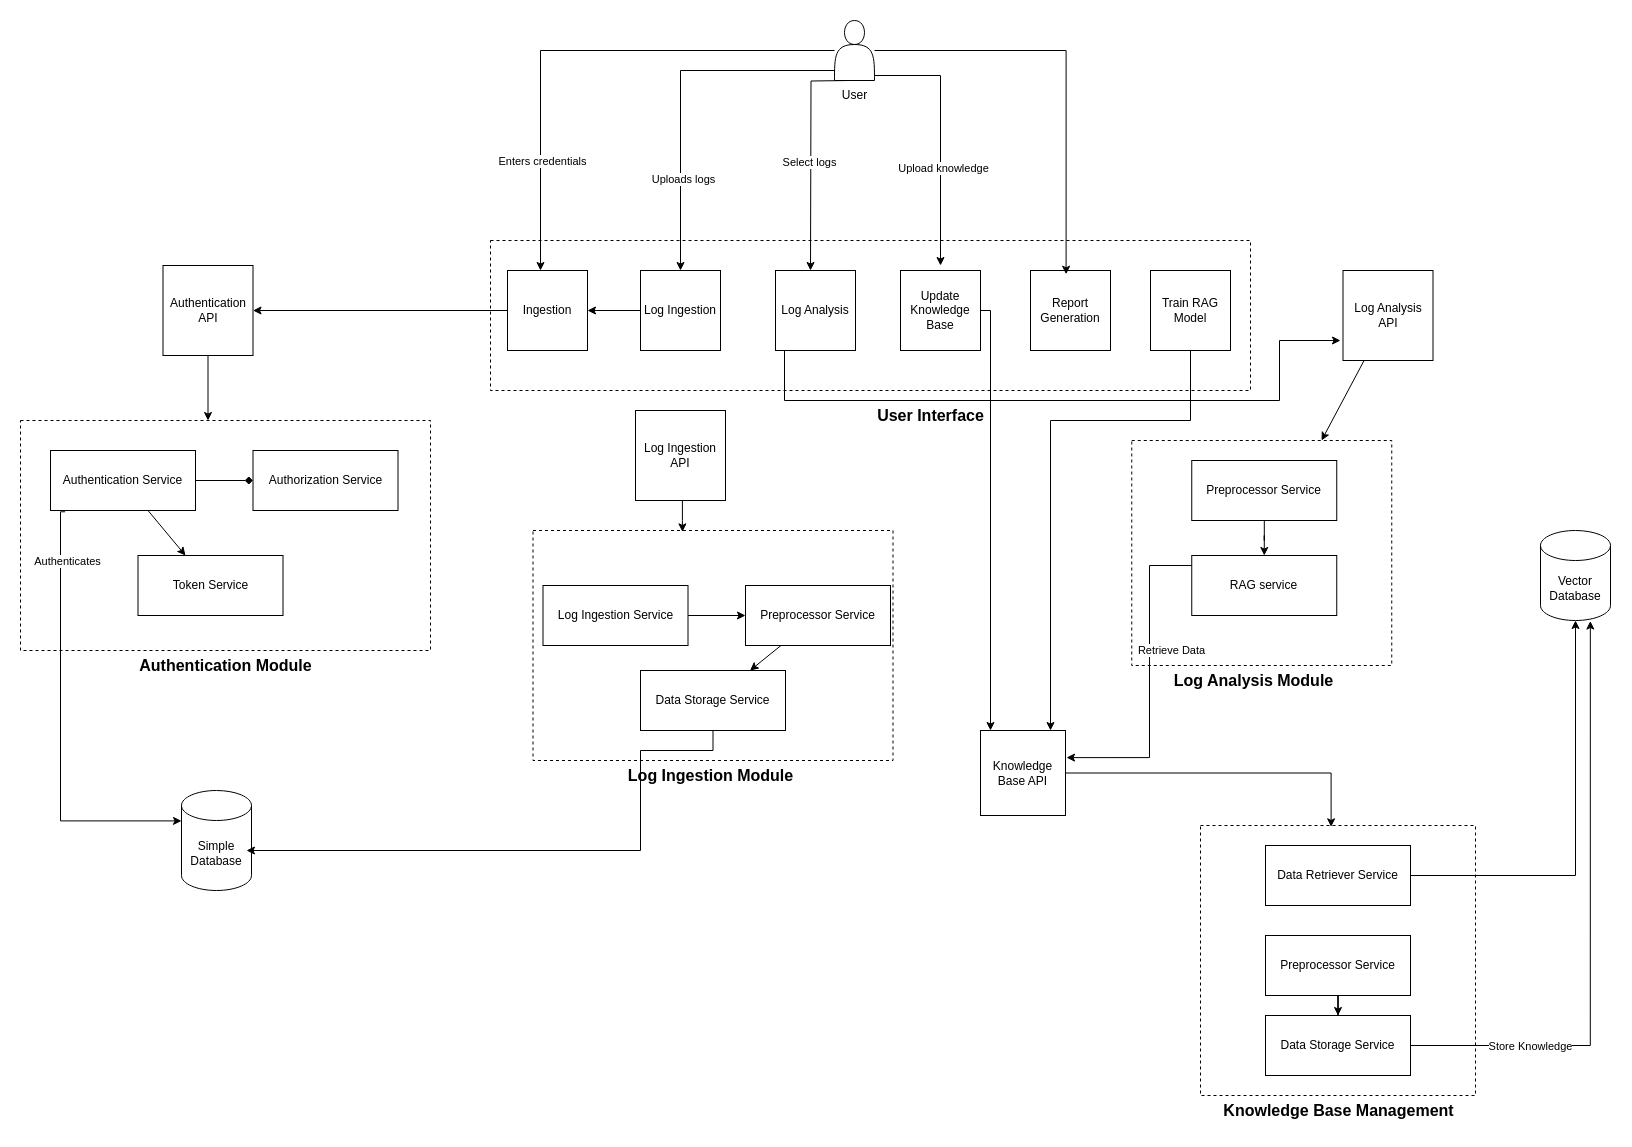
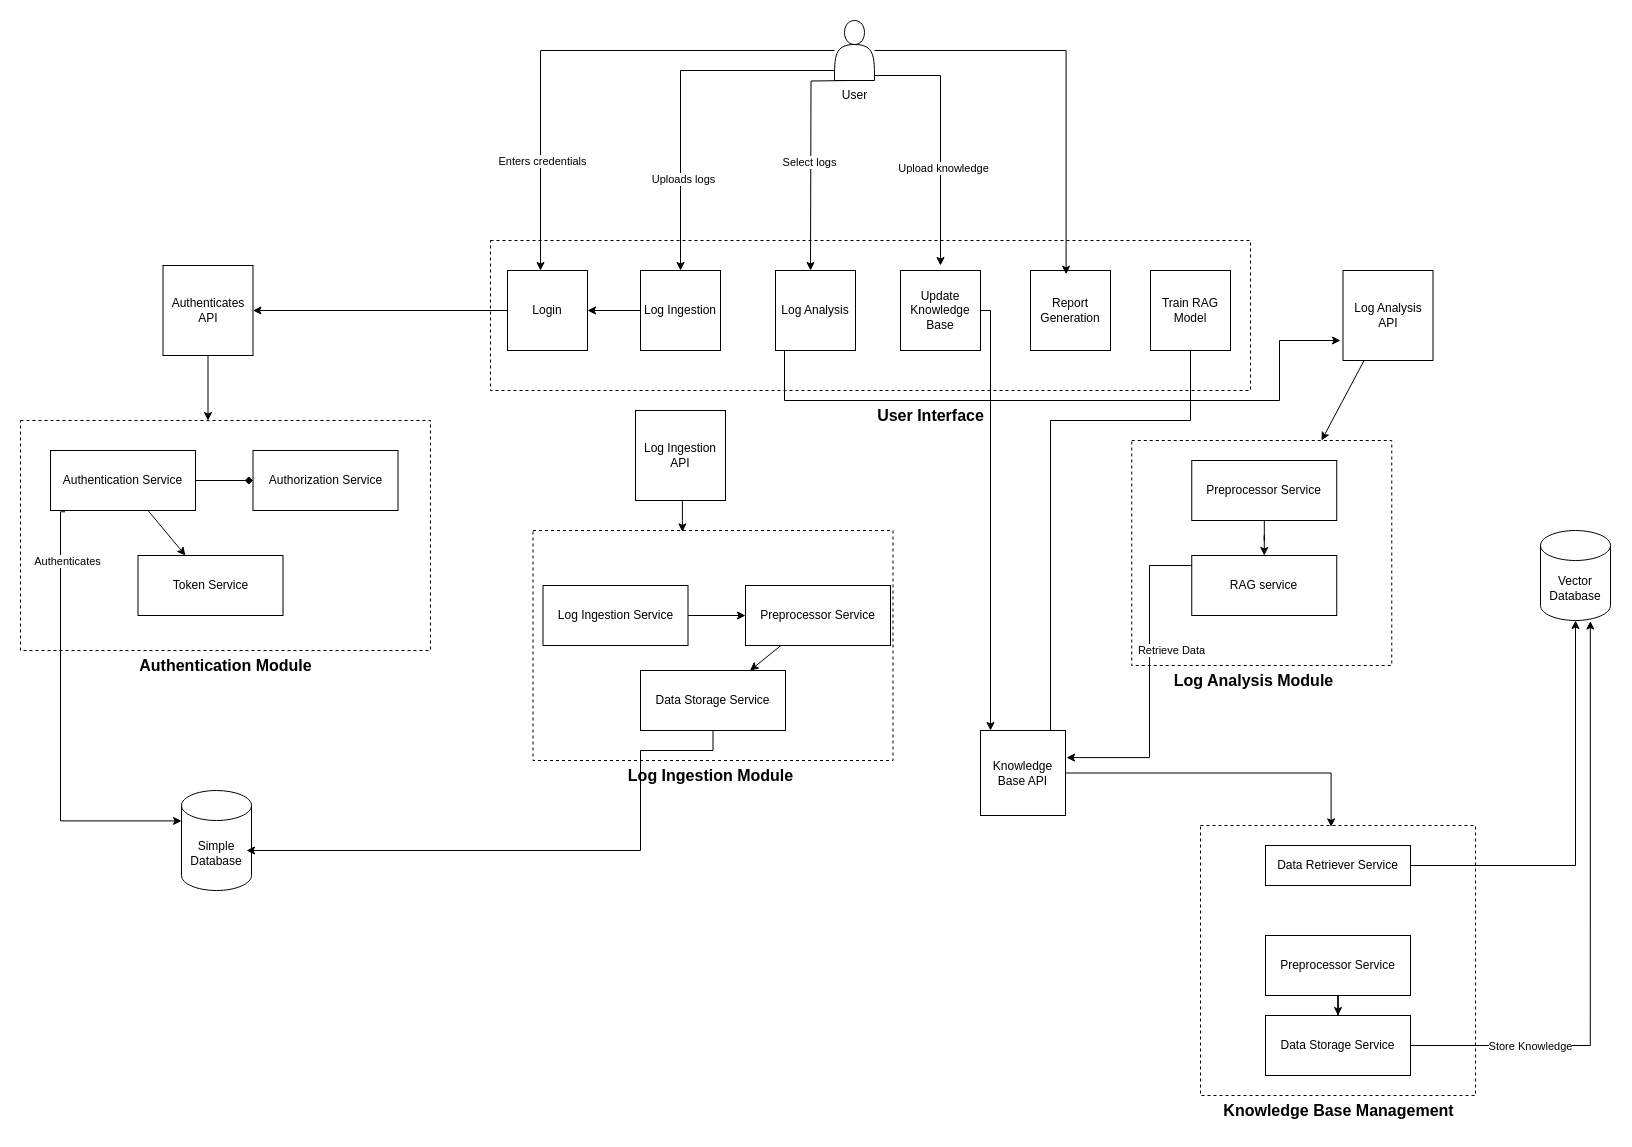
  <mxCell id="0" />
  <mxCell id="1" parent="0" />
  <mxCell id="2" value="" style="rounded=0;whiteSpace=wrap;html=1;dashed=1;" parent="1" vertex="1"><mxGeometry x="490" y="240" width="760" height="150" as="geometry" /></mxCell>
  <mxCell id="3" value="" style="rounded=0;whiteSpace=wrap;html=1;dashed=1;" parent="1" vertex="1"><mxGeometry x="20" y="420" width="410" height="230" as="geometry" /></mxCell>
  <mxCell id="4" style="edgeStyle=orthogonalEdgeStyle;rounded=0;orthogonalLoop=1;jettySize=auto;html=1;" parent="1" edge="1"><mxGeometry relative="1" as="geometry"><mxPoint x="849" y="80" as="sourcePoint" /><mxPoint x="810" y="270" as="targetPoint" /></mxGeometry></mxCell>
  <mxCell id="5" value="Select logs" style="edgeLabel;html=1;align=center;verticalAlign=middle;resizable=0;points=[];" vertex="1" connectable="0" parent="4"><mxGeometry x="0.054" y="-2" relative="1" as="geometry"><mxPoint as="offset" /></mxGeometry></mxCell>
  <mxCell id="6" style="edgeStyle=orthogonalEdgeStyle;rounded=0;orthogonalLoop=1;jettySize=auto;html=1;" edge="1" parent="1"><mxGeometry relative="1" as="geometry"><mxPoint x="874" y="75" as="sourcePoint" /><mxPoint x="940" y="265" as="targetPoint" /><Array as="points"><mxPoint x="940" y="75" /></Array></mxGeometry></mxCell>
  <mxCell id="7" value="Upload knowledge" style="edgeLabel;html=1;align=center;verticalAlign=middle;resizable=0;points=[];" vertex="1" connectable="0" parent="6"><mxGeometry x="0.231" y="2" relative="1" as="geometry"><mxPoint as="offset" /></mxGeometry></mxCell>
  <mxCell id="8" value="" style="shape=actor;whiteSpace=wrap;html=1;" parent="1" vertex="1"><mxGeometry x="834" y="20" width="40" height="60" as="geometry" /></mxCell>
  <mxCell id="9" value="User" style="text;html=1;align=center;verticalAlign=middle;resizable=0;points=[];autosize=1;strokeColor=none;fillColor=none;" parent="1" vertex="1"><mxGeometry x="829" y="80" width="50" height="30" as="geometry" /></mxCell>
  <mxCell id="10" value="&lt;b&gt;&lt;font style=&quot;font-size: 16px;&quot;&gt;Authentication Module&lt;/font&gt;&lt;/b&gt;" style="text;html=1;align=center;verticalAlign=middle;resizable=0;points=[];autosize=1;strokeColor=none;fillColor=none;" parent="1" vertex="1"><mxGeometry x="125" y="650" width="200" height="30" as="geometry" /></mxCell>
  <mxCell id="11" style="edgeStyle=orthogonalEdgeStyle;rounded=0;orthogonalLoop=1;jettySize=auto;html=1;" parent="1" source="12" target="3" edge="1"><mxGeometry relative="1" as="geometry"><Array as="points"><mxPoint x="210" y="320" /></Array></mxGeometry></mxCell>
- <mxCell id="12" value="Authentication API" style="whiteSpace=wrap;html=1;aspect=fixed;" parent="1" vertex="1"><mxGeometry x="162.5" y="265" width="90" height="90" as="geometry" /></mxCell>
+ <mxCell id="12" value="Authenticates API" style="whiteSpace=wrap;html=1;aspect=fixed;" parent="1" vertex="1"><mxGeometry x="162.5" y="265" width="90" height="90" as="geometry" /></mxCell>
  <mxCell id="13" value="Authorization Service" style="rounded=0;whiteSpace=wrap;html=1;" parent="1" vertex="1"><mxGeometry x="252.5" y="450" width="145" height="60" as="geometry" /></mxCell>
  <mxCell id="14" style="edgeStyle=orthogonalEdgeStyle;rounded=0;orthogonalLoop=1;jettySize=auto;html=1;endArrow=diamond;" parent="1" source="18" target="13" edge="1"><mxGeometry relative="1" as="geometry" /></mxCell>
  <mxCell id="15" style="edgeStyle=orthogonalEdgeStyle;rounded=0;orthogonalLoop=1;jettySize=auto;html=1;entryX=0;entryY=0;entryDx=0;entryDy=32.5;entryPerimeter=0;exitX=0.101;exitY=1.021;exitDx=0;exitDy=0;exitPerimeter=0;" parent="1" edge="1" source="18"><mxGeometry relative="1" as="geometry"><mxPoint x="60" y="390" as="sourcePoint" /><mxPoint x="181" y="820.4" as="targetPoint" /><Array as="points"><mxPoint x="60" y="511" /><mxPoint x="60" y="820" /></Array></mxGeometry></mxCell>
  <mxCell id="16" value="Authenticates" style="edgeLabel;html=1;align=center;verticalAlign=middle;resizable=0;points=[];" parent="15" vertex="1" connectable="0"><mxGeometry x="-0.386" y="-1" relative="1" as="geometry"><mxPoint x="7" y="-79" as="offset" /></mxGeometry></mxCell>
  <mxCell id="17" style="rounded=0;orthogonalLoop=1;jettySize=auto;html=1;" parent="1" source="18" target="19" edge="1"><mxGeometry relative="1" as="geometry" /></mxCell>
  <mxCell id="18" value="Authentication Service" style="rounded=0;whiteSpace=wrap;html=1;" parent="1" vertex="1"><mxGeometry x="50" y="450" width="145" height="60" as="geometry" /></mxCell>
  <mxCell id="19" value="Token Service" style="rounded=0;whiteSpace=wrap;html=1;" parent="1" vertex="1"><mxGeometry x="137.5" y="555" width="145" height="60" as="geometry" /></mxCell>
  <mxCell id="20" value="Simple Database" style="shape=cylinder3;whiteSpace=wrap;html=1;boundedLbl=1;backgroundOutline=1;size=15;" parent="1" vertex="1"><mxGeometry x="181" y="790" width="70" height="100" as="geometry" /></mxCell>
  <mxCell id="21" style="edgeStyle=orthogonalEdgeStyle;rounded=0;orthogonalLoop=1;jettySize=auto;html=1;" parent="1" source="22" target="24" edge="1"><mxGeometry relative="1" as="geometry" /></mxCell>
  <mxCell id="22" value="Log Ingestion" style="whiteSpace=wrap;html=1;aspect=fixed;" parent="1" vertex="1"><mxGeometry x="640" y="270" width="80" height="80" as="geometry" /></mxCell>
  <mxCell id="23" style="edgeStyle=orthogonalEdgeStyle;rounded=0;orthogonalLoop=1;jettySize=auto;html=1;entryX=1;entryY=0.5;entryDx=0;entryDy=0;" parent="1" source="24" target="12" edge="1"><mxGeometry relative="1" as="geometry" /></mxCell>
- <mxCell id="24" value="Ingestion" style="whiteSpace=wrap;html=1;aspect=fixed;" parent="1" vertex="1"><mxGeometry x="507" y="270" width="80" height="80" as="geometry" /></mxCell>
+ <mxCell id="24" value="Login" style="whiteSpace=wrap;html=1;aspect=fixed;" parent="1" vertex="1"><mxGeometry x="507" y="270" width="80" height="80" as="geometry" /></mxCell>
  <mxCell id="25" style="edgeStyle=orthogonalEdgeStyle;rounded=0;orthogonalLoop=1;jettySize=auto;html=1;" parent="1" source="8" target="24" edge="1"><mxGeometry relative="1" as="geometry"><Array as="points"><mxPoint x="540" y="50" /></Array></mxGeometry></mxCell>
  <mxCell id="26" value="Enters credentials" style="edgeLabel;html=1;align=center;verticalAlign=middle;resizable=0;points=[];" parent="25" vertex="1" connectable="0"><mxGeometry x="0.572" y="1" relative="1" as="geometry"><mxPoint as="offset" /></mxGeometry></mxCell>
  <mxCell id="27" style="edgeStyle=orthogonalEdgeStyle;rounded=0;orthogonalLoop=1;jettySize=auto;html=1;" parent="1" source="8" target="22" edge="1"><mxGeometry relative="1" as="geometry"><Array as="points"><mxPoint x="680" y="70" /></Array></mxGeometry></mxCell>
  <mxCell id="28" value="Uploads logs" style="edgeLabel;html=1;align=center;verticalAlign=middle;resizable=0;points=[];" parent="27" vertex="1" connectable="0"><mxGeometry x="0.482" y="2" relative="1" as="geometry"><mxPoint as="offset" /></mxGeometry></mxCell>
  <mxCell id="29" value="" style="rounded=0;whiteSpace=wrap;html=1;dashed=1;" parent="1" vertex="1"><mxGeometry x="532.5" y="530" width="360" height="230" as="geometry" /></mxCell>
  <mxCell id="30" value="" style="rounded=0;orthogonalLoop=1;jettySize=auto;html=1;" parent="1" source="31" target="37" edge="1"><mxGeometry relative="1" as="geometry" /></mxCell>
  <mxCell id="31" value="Preprocessor Service" style="rounded=0;whiteSpace=wrap;html=1;" parent="1" vertex="1"><mxGeometry x="745" y="585" width="145" height="60" as="geometry" /></mxCell>
  <mxCell id="32" style="edgeStyle=orthogonalEdgeStyle;rounded=0;orthogonalLoop=1;jettySize=auto;html=1;" parent="1" source="33" target="31" edge="1"><mxGeometry relative="1" as="geometry" /></mxCell>
  <mxCell id="33" value="Log Ingestion Service" style="rounded=0;whiteSpace=wrap;html=1;" parent="1" vertex="1"><mxGeometry x="542.5" y="585" width="145" height="60" as="geometry" /></mxCell>
  <mxCell id="34" value="Log Ingestion API" style="whiteSpace=wrap;html=1;aspect=fixed;" parent="1" vertex="1"><mxGeometry x="635" y="410" width="90" height="90" as="geometry" /></mxCell>
  <mxCell id="35" value="&lt;font style=&quot;font-size: 16px;&quot;&gt;&lt;b&gt;User Interface&lt;/b&gt;&lt;/font&gt;" style="text;html=1;align=center;verticalAlign=middle;resizable=0;points=[];autosize=1;strokeColor=none;fillColor=none;" parent="1" vertex="1"><mxGeometry x="865" y="400" width="130" height="30" as="geometry" /></mxCell>
  <mxCell id="36" style="edgeStyle=orthogonalEdgeStyle;rounded=0;orthogonalLoop=1;jettySize=auto;html=1;entryX=0.415;entryY=0.006;entryDx=0;entryDy=0;entryPerimeter=0;" parent="1" source="34" target="29" edge="1"><mxGeometry relative="1" as="geometry"><Array as="points"><mxPoint x="682" y="520" /></Array></mxGeometry></mxCell>
  <mxCell id="37" value="Data Storage Service" style="rounded=0;whiteSpace=wrap;html=1;" parent="1" vertex="1"><mxGeometry x="640" y="670" width="145" height="60" as="geometry" /></mxCell>
  <mxCell id="38" style="edgeStyle=orthogonalEdgeStyle;rounded=0;orthogonalLoop=1;jettySize=auto;html=1;exitX=0.5;exitY=1;exitDx=0;exitDy=0;" parent="1" source="37" edge="1"><mxGeometry relative="1" as="geometry"><mxPoint x="246" y="850" as="targetPoint" /><Array as="points"><mxPoint x="713" y="750" /><mxPoint x="640" y="750" /><mxPoint x="640" y="850" /></Array><mxPoint x="718.5" y="610" as="sourcePoint" /></mxGeometry></mxCell>
  <mxCell id="39" value="" style="rounded=0;whiteSpace=wrap;html=1;dashed=1;" parent="1" vertex="1"><mxGeometry x="1131.25" y="440" width="260" height="225" as="geometry" /></mxCell>
  <mxCell id="40" style="edgeStyle=orthogonalEdgeStyle;rounded=0;orthogonalLoop=1;jettySize=auto;html=1;entryX=1.012;entryY=0.319;entryDx=0;entryDy=0;entryPerimeter=0;" parent="1" target="54" edge="1"><mxGeometry relative="1" as="geometry"><mxPoint x="1201.25" y="565.019" as="sourcePoint" /><mxPoint x="1148.76" y="741.615" as="targetPoint" /><Array as="points"><mxPoint x="1149" y="565" /><mxPoint x="1149" y="757" /></Array></mxGeometry></mxCell>
  <mxCell id="41" value="Retrieve Data" style="edgeLabel;html=1;align=center;verticalAlign=middle;resizable=0;points=[];" parent="40" vertex="1" connectable="0"><mxGeometry x="0.068" y="2" relative="1" as="geometry"><mxPoint x="19" y="-38" as="offset" /></mxGeometry></mxCell>
  <mxCell id="42" value="RAG service" style="rounded=0;whiteSpace=wrap;html=1;" parent="1" vertex="1"><mxGeometry x="1191.25" y="555" width="145" height="60" as="geometry" /></mxCell>
  <mxCell id="43" value="&lt;b&gt;&lt;font style=&quot;font-size: 16px;&quot;&gt;Log Analysis Module&lt;/font&gt;&lt;/b&gt;" style="text;html=1;align=center;verticalAlign=middle;resizable=0;points=[];autosize=1;strokeColor=none;fillColor=none;" parent="1" vertex="1"><mxGeometry x="1162.5" y="665" width="180" height="30" as="geometry" /></mxCell>
  <mxCell id="44" style="rounded=0;orthogonalLoop=1;jettySize=auto;html=1;" parent="1" source="45" target="39" edge="1"><mxGeometry relative="1" as="geometry" /></mxCell>
  <mxCell id="45" value="Log Analysis API" style="whiteSpace=wrap;html=1;aspect=fixed;" parent="1" vertex="1"><mxGeometry x="1342.5" y="270" width="90" height="90" as="geometry" /></mxCell>
  <mxCell id="46" style="edgeStyle=orthogonalEdgeStyle;rounded=0;orthogonalLoop=1;jettySize=auto;html=1;" parent="1" edge="1"><mxGeometry relative="1" as="geometry"><Array as="points"><mxPoint x="784" y="400" /><mxPoint x="1279" y="400" /><mxPoint x="1279" y="340" /></Array><mxPoint x="784" y="350" as="sourcePoint" /><mxPoint x="1340" y="340" as="targetPoint" /></mxGeometry></mxCell>
  <mxCell id="47" value="Log Analysis" style="whiteSpace=wrap;html=1;aspect=fixed;" parent="1" vertex="1"><mxGeometry x="775" y="270" width="80" height="80" as="geometry" /></mxCell>
  <mxCell id="48" value="" style="rounded=0;whiteSpace=wrap;html=1;dashed=1;" parent="1" vertex="1"><mxGeometry x="1200" y="825" width="275" height="270" as="geometry" /></mxCell>
  <mxCell id="49" style="edgeStyle=orthogonalEdgeStyle;rounded=0;orthogonalLoop=1;jettySize=auto;html=1;" parent="1" source="50" target="52" edge="1"><mxGeometry relative="1" as="geometry" /></mxCell>
- <mxCell id="50" value="Data Retriever Service" style="rounded=0;whiteSpace=wrap;html=1;" parent="1" vertex="1"><mxGeometry x="1265" y="845" width="145" height="60" as="geometry" /></mxCell>
+ <mxCell id="50" value="Data Retriever Service" style="rounded=0;whiteSpace=wrap;html=1;" parent="1" vertex="1"><mxGeometry x="1265" y="845" width="145" height="40" as="geometry" /></mxCell>
  <mxCell id="51" value="&lt;b&gt;&lt;font style=&quot;font-size: 16px;&quot;&gt;Knowledge Base Management&lt;/font&gt;&lt;/b&gt;" style="text;html=1;align=center;verticalAlign=middle;resizable=0;points=[];autosize=1;strokeColor=none;fillColor=none;" parent="1" vertex="1"><mxGeometry x="1212.5" y="1095" width="250" height="30" as="geometry" /></mxCell>
  <mxCell id="52" value="Vector Database" style="shape=cylinder3;whiteSpace=wrap;html=1;boundedLbl=1;backgroundOutline=1;size=15;" parent="1" vertex="1"><mxGeometry x="1540" y="530" width="70" height="90" as="geometry" /></mxCell>
  <mxCell id="53" style="edgeStyle=orthogonalEdgeStyle;rounded=0;orthogonalLoop=1;jettySize=auto;html=1;entryX=0.475;entryY=0.005;entryDx=0;entryDy=0;entryPerimeter=0;" parent="1" source="54" target="48" edge="1"><mxGeometry relative="1" as="geometry"><mxPoint x="1070" y="770" as="sourcePoint" /></mxGeometry></mxCell>
  <mxCell id="54" value="Knowledge Base API" style="whiteSpace=wrap;html=1;aspect=fixed;" parent="1" vertex="1"><mxGeometry x="980" y="730" width="85" height="85" as="geometry" /></mxCell>
  <mxCell id="55" value="Data Storage Service" style="rounded=0;whiteSpace=wrap;html=1;" parent="1" vertex="1"><mxGeometry x="1265" y="1015" width="145" height="60" as="geometry" /></mxCell>
  <mxCell id="56" style="edgeStyle=orthogonalEdgeStyle;rounded=0;orthogonalLoop=1;jettySize=auto;html=1;entryX=0.712;entryY=1.006;entryDx=0;entryDy=0;entryPerimeter=0;" parent="1" source="55" target="52" edge="1"><mxGeometry relative="1" as="geometry" /></mxCell>
  <mxCell id="57" value="Store Knowledge" style="edgeLabel;html=1;align=center;verticalAlign=middle;resizable=0;points=[];" parent="56" vertex="1" connectable="0"><mxGeometry x="-0.606" y="-1" relative="1" as="geometry"><mxPoint y="-1" as="offset" /></mxGeometry></mxCell>
  <mxCell id="58" style="edgeStyle=orthogonalEdgeStyle;rounded=0;orthogonalLoop=1;jettySize=auto;html=1;" parent="1" source="59" edge="1"><mxGeometry relative="1" as="geometry"><mxPoint x="990" y="730" as="targetPoint" /><Array as="points"><mxPoint x="990" y="310" /><mxPoint x="990" y="730" /></Array></mxGeometry></mxCell>
  <mxCell id="59" value="Update Knowledge Base" style="whiteSpace=wrap;html=1;aspect=fixed;" parent="1" vertex="1"><mxGeometry x="900" y="270" width="80" height="80" as="geometry" /></mxCell>
  <mxCell id="60" style="edgeStyle=orthogonalEdgeStyle;rounded=0;orthogonalLoop=1;jettySize=auto;html=1;entryX=0.5;entryY=0;entryDx=0;entryDy=0;" parent="1" source="61" target="42" edge="1"><mxGeometry relative="1" as="geometry" /></mxCell>
  <mxCell id="61" value="Preprocessor Service" style="rounded=0;whiteSpace=wrap;html=1;" parent="1" vertex="1"><mxGeometry x="1191.25" y="460" width="145" height="60" as="geometry" /></mxCell>
  <mxCell id="62" style="edgeStyle=orthogonalEdgeStyle;rounded=0;orthogonalLoop=1;jettySize=auto;html=1;entryX=0.5;entryY=0;entryDx=0;entryDy=0;" parent="1" source="63" target="55" edge="1"><mxGeometry relative="1" as="geometry" /></mxCell>
  <mxCell id="63" value="Preprocessor Service" style="rounded=0;whiteSpace=wrap;html=1;" parent="1" vertex="1"><mxGeometry x="1265" y="935" width="145" height="60" as="geometry" /></mxCell>
  <mxCell id="64" value="Report Generation" style="whiteSpace=wrap;html=1;aspect=fixed;" vertex="1" parent="1"><mxGeometry x="1030" y="270" width="80" height="80" as="geometry" /></mxCell>
- <mxCell id="65" style="edgeStyle=orthogonalEdgeStyle;rounded=0;orthogonalLoop=1;jettySize=auto;html=1;" edge="1" parent="1" source="66" target="54"><mxGeometry relative="1" as="geometry"><Array as="points"><mxPoint x="1190" y="420" /><mxPoint x="1050" y="420" /></Array></mxGeometry></mxCell>
+ <mxCell id="65" style="edgeStyle=orthogonalEdgeStyle;rounded=0;orthogonalLoop=1;jettySize=auto;html=1;endArrow=none;" edge="1" parent="1" source="66" target="54"><mxGeometry relative="1" as="geometry"><Array as="points"><mxPoint x="1190" y="420" /><mxPoint x="1050" y="420" /></Array></mxGeometry></mxCell>
  <mxCell id="66" value="Train RAG Model" style="whiteSpace=wrap;html=1;aspect=fixed;" vertex="1" parent="1"><mxGeometry x="1150" y="270" width="80" height="80" as="geometry" /></mxCell>
  <mxCell id="67" value="&lt;b&gt;&lt;font style=&quot;font-size: 16px;&quot;&gt;Log Ingestion Module&lt;/font&gt;&lt;/b&gt;" style="text;html=1;align=center;verticalAlign=middle;resizable=0;points=[];autosize=1;strokeColor=none;fillColor=none;" parent="1" vertex="1"><mxGeometry x="615" y="760" width="190" height="30" as="geometry" /></mxCell>
  <mxCell id="68" style="edgeStyle=orthogonalEdgeStyle;rounded=0;orthogonalLoop=1;jettySize=auto;html=1;entryX=0.445;entryY=0.047;entryDx=0;entryDy=0;entryPerimeter=0;" edge="1" parent="1" source="8" target="64"><mxGeometry relative="1" as="geometry" /></mxCell>
